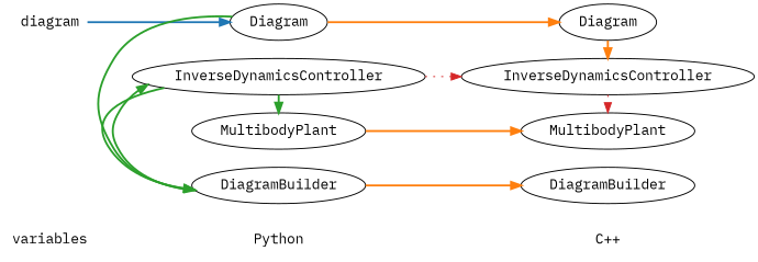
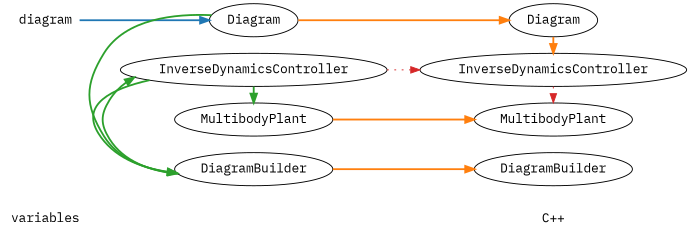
  digraph {
    rankdir=LR
    fontname="IBM Plex Mono"
    node [fontname="IBM Plex Mono"]
    edge [style=bold fontname="IBM Plex Mono" color="#FF7F0E"]
    variables [shape=plaintext]
-   Python [shape=plaintext]
    "C++" [shape=plaintext]
    diagram [shape=plaintext]
    n5 [label=MultibodyPlant]
    n6 [label=DiagramBuilder]
    n7 [label=InverseDynamicsController]
    n8 [label=Diagram]
    n9 [label=MultibodyPlant]
    n10 [label=DiagramBuilder]
    n11 [label=InverseDynamicsController]
    n12 [label=Diagram]
    subgraph sub_1 {
      variables
-     Python
      "C++"
    }
    subgraph sub_2 {
      diagram
    }
    subgraph sub_3 {
      rank=same
      variables
      diagram
    }
    subgraph sub_4 {
      rank=same
-     Python
      n5
      n6
      n7
      n8
    }
    subgraph sub_5 {
      rank=same
      "C++"
      n9
      n10
      n11
      n12
    }
    subgraph sub_6 {
      diagram
      n8
    }
    subgraph sub_7 {
      n5
      n6
      n8
      n9
      n10
      n11
      n12
    }
    subgraph sub_8 {
      n5
      n6
      n7
      n8
    }
    subgraph sub_9 {
      n7
      n9
      n11
    }
-   variables -> Python [style=invis color=""]
-   Python -> "C++" [style=invis color=""]
    diagram -> n8 [color="#1F77B4"]
    n5 -> n9
    n6 -> n7 [color="#2CA02C" constraint=false]
    n6 -> n10
    n7 -> n5 [color="#2CA02C" constraint=false]
    n7 -> n6 [color="#2CA02C" constraint=false]
    n7 -> n11 [color="#D62728" style=dotted]
    n8 -> n6 [color="#2CA02C" constraint=false]
    n8 -> n12
    n11 -> n9 [color="#D62728" style=dotted]
    n12 -> n11
  }
